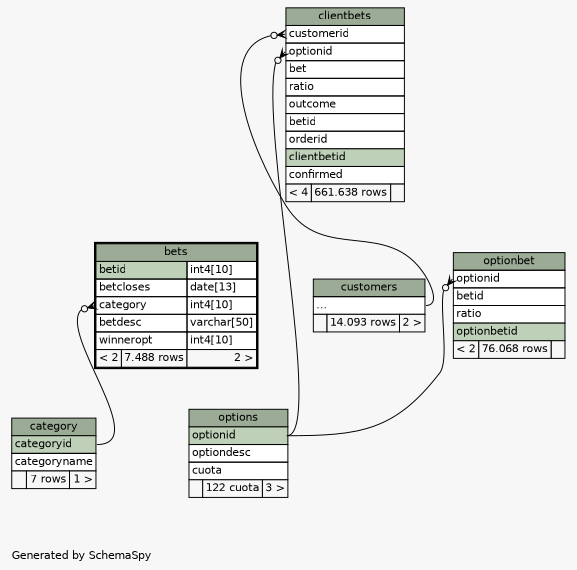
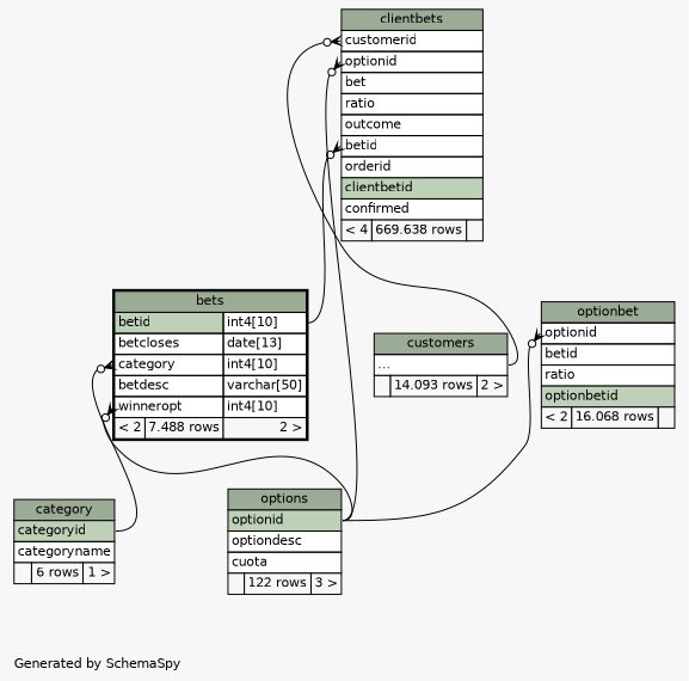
  digraph {
    bgcolor="#f7f7f7"
    fontname=Helvetica
    fontsize=11
    label="\nGenerated by SchemaSpy"
    labeljust=l
    nodesep=0.18
    rankdir=TB
    ranksep=0.46
    node [fontname=Helvetica fontsize=11 shape=plaintext]
    edge [arrowhead=none arrowsize=0.8 arrowtail=crowodot dir=back headport="optionid:e" tailport="optionid:w"]
    n1 [label=<     <TABLE BORDER="2" CELLBORDER="1" CELLSPACING="0" BGCOLOR="#ffffff">       <TR><TD COLSPAN="3" BGCOLOR="#9bab96" ALIGN="CENTER">bets</TD></TR>       <TR><TD PORT="betid" COLSPAN="2" BGCOLOR="#bed1b8" ALIGN="LEFT">betid</TD><TD PORT="betid.type" ALIGN="LEFT">int4[10]</TD></TR>       <TR><TD PORT="betcloses" COLSPAN="2" ALIGN="LEFT">betcloses</TD><TD PORT="betcloses.type" ALIGN="LEFT">date[13]</TD></TR>       <TR><TD PORT="category" COLSPAN="2" ALIGN="LEFT">category</TD><TD PORT="category.type" ALIGN="LEFT">int4[10]</TD></TR>       <TR><TD PORT="betdesc" COLSPAN="2" ALIGN="LEFT">betdesc</TD><TD PORT="betdesc.type" ALIGN="LEFT">varchar[50]</TD></TR>       <TR><TD PORT="winneropt" COLSPAN="2" ALIGN="LEFT">winneropt</TD><TD PORT="winneropt.type" ALIGN="LEFT">int4[10]</TD></TR>       <TR><TD ALIGN="LEFT" BGCOLOR="#f7f7f7">&lt; 2</TD><TD ALIGN="RIGHT" BGCOLOR="#f7f7f7">7.488 rows</TD><TD ALIGN="RIGHT" BGCOLOR="#f7f7f7">2 &gt;</TD></TR>     </TABLE>>]
-   n2 [label=<     <TABLE BORDER="0" CELLBORDER="1" CELLSPACING="0" BGCOLOR="#ffffff">       <TR><TD COLSPAN="3" BGCOLOR="#9bab96" ALIGN="CENTER">category</TD></TR>       <TR><TD PORT="categoryid" COLSPAN="3" BGCOLOR="#bed1b8" ALIGN="LEFT">categoryid</TD></TR>       <TR><TD PORT="categoryname" COLSPAN="3" ALIGN="LEFT">categoryname</TD></TR>       <TR><TD ALIGN="LEFT" BGCOLOR="#f7f7f7">  </TD><TD ALIGN="RIGHT" BGCOLOR="#f7f7f7">7 rows</TD><TD ALIGN="RIGHT" BGCOLOR="#f7f7f7">1 &gt;</TD></TR>     </TABLE>>]
-   n3 [label=<     <TABLE BORDER="0" CELLBORDER="1" CELLSPACING="0" BGCOLOR="#ffffff">       <TR><TD COLSPAN="3" BGCOLOR="#9bab96" ALIGN="CENTER">options</TD></TR>       <TR><TD PORT="optionid" COLSPAN="3" BGCOLOR="#bed1b8" ALIGN="LEFT">optionid</TD></TR>       <TR><TD PORT="optiondesc" COLSPAN="3" ALIGN="LEFT">optiondesc</TD></TR>       <TR><TD PORT="cuota" COLSPAN="3" ALIGN="LEFT">cuota</TD></TR>       <TR><TD ALIGN="LEFT" BGCOLOR="#f7f7f7">  </TD><TD ALIGN="RIGHT" BGCOLOR="#f7f7f7">122 cuota</TD><TD ALIGN="RIGHT" BGCOLOR="#f7f7f7">3 &gt;</TD></TR>     </TABLE>>]
-   n4 [label=<     <TABLE BORDER="0" CELLBORDER="1" CELLSPACING="0" BGCOLOR="#ffffff">       <TR><TD COLSPAN="3" BGCOLOR="#9bab96" ALIGN="CENTER">clientbets</TD></TR>       <TR><TD PORT="customerid" COLSPAN="3" ALIGN="LEFT">customerid</TD></TR>       <TR><TD PORT="optionid" COLSPAN="3" ALIGN="LEFT">optionid</TD></TR>       <TR><TD PORT="bet" COLSPAN="3" ALIGN="LEFT">bet</TD></TR>       <TR><TD PORT="ratio" COLSPAN="3" ALIGN="LEFT">ratio</TD></TR>       <TR><TD PORT="outcome" COLSPAN="3" ALIGN="LEFT">outcome</TD></TR>       <TR><TD PORT="betid" COLSPAN="3" ALIGN="LEFT">betid</TD></TR>       <TR><TD PORT="orderid" COLSPAN="3" ALIGN="LEFT">orderid</TD></TR>       <TR><TD PORT="clientbetid" COLSPAN="3" BGCOLOR="#bed1b8" ALIGN="LEFT">clientbetid</TD></TR>       <TR><TD PORT="confirmed" COLSPAN="3" ALIGN="LEFT">confirmed</TD></TR>       <TR><TD ALIGN="LEFT" BGCOLOR="#f7f7f7">&lt; 4</TD><TD ALIGN="RIGHT" BGCOLOR="#f7f7f7">661.638 rows</TD><TD ALIGN="RIGHT" BGCOLOR="#f7f7f7">  </TD></TR>     </TABLE>>]
+   n2 [label=<     <TABLE BORDER="0" CELLBORDER="1" CELLSPACING="0" BGCOLOR="#ffffff">       <TR><TD COLSPAN="3" BGCOLOR="#9bab96" ALIGN="CENTER">category</TD></TR>       <TR><TD PORT="categoryid" COLSPAN="3" BGCOLOR="#bed1b8" ALIGN="LEFT">categoryid</TD></TR>       <TR><TD PORT="categoryname" COLSPAN="3" ALIGN="LEFT">categoryname</TD></TR>       <TR><TD ALIGN="LEFT" BGCOLOR="#f7f7f7">  </TD><TD ALIGN="RIGHT" BGCOLOR="#f7f7f7">6 rows</TD><TD ALIGN="RIGHT" BGCOLOR="#f7f7f7">1 &gt;</TD></TR>     </TABLE>>]
+   n3 [label=<     <TABLE BORDER="0" CELLBORDER="1" CELLSPACING="0" BGCOLOR="#ffffff">       <TR><TD COLSPAN="3" BGCOLOR="#9bab96" ALIGN="CENTER">options</TD></TR>       <TR><TD PORT="optionid" COLSPAN="3" BGCOLOR="#bed1b8" ALIGN="LEFT">optionid</TD></TR>       <TR><TD PORT="optiondesc" COLSPAN="3" ALIGN="LEFT">optiondesc</TD></TR>       <TR><TD PORT="cuota" COLSPAN="3" ALIGN="LEFT">cuota</TD></TR>       <TR><TD ALIGN="LEFT" BGCOLOR="#f7f7f7">  </TD><TD ALIGN="RIGHT" BGCOLOR="#f7f7f7">122 rows</TD><TD ALIGN="RIGHT" BGCOLOR="#f7f7f7">3 &gt;</TD></TR>     </TABLE>>]
+   n4 [label=<     <TABLE BORDER="0" CELLBORDER="1" CELLSPACING="0" BGCOLOR="#ffffff">       <TR><TD COLSPAN="3" BGCOLOR="#9bab96" ALIGN="CENTER">clientbets</TD></TR>       <TR><TD PORT="customerid" COLSPAN="3" ALIGN="LEFT">customerid</TD></TR>       <TR><TD PORT="optionid" COLSPAN="3" ALIGN="LEFT">optionid</TD></TR>       <TR><TD PORT="bet" COLSPAN="3" ALIGN="LEFT">bet</TD></TR>       <TR><TD PORT="ratio" COLSPAN="3" ALIGN="LEFT">ratio</TD></TR>       <TR><TD PORT="outcome" COLSPAN="3" ALIGN="LEFT">outcome</TD></TR>       <TR><TD PORT="betid" COLSPAN="3" ALIGN="LEFT">betid</TD></TR>       <TR><TD PORT="orderid" COLSPAN="3" ALIGN="LEFT">orderid</TD></TR>       <TR><TD PORT="clientbetid" COLSPAN="3" BGCOLOR="#bed1b8" ALIGN="LEFT">clientbetid</TD></TR>       <TR><TD PORT="confirmed" COLSPAN="3" ALIGN="LEFT">confirmed</TD></TR>       <TR><TD ALIGN="LEFT" BGCOLOR="#f7f7f7">&lt; 4</TD><TD ALIGN="RIGHT" BGCOLOR="#f7f7f7">669.638 rows</TD><TD ALIGN="RIGHT" BGCOLOR="#f7f7f7">  </TD></TR>     </TABLE>>]
    n5 [label=<     <TABLE BORDER="0" CELLBORDER="1" CELLSPACING="0" BGCOLOR="#ffffff">       <TR><TD COLSPAN="3" BGCOLOR="#9bab96" ALIGN="CENTER">customers</TD></TR>       <TR><TD PORT="elipses" COLSPAN="3" ALIGN="LEFT">...</TD></TR>       <TR><TD ALIGN="LEFT" BGCOLOR="#f7f7f7">  </TD><TD ALIGN="RIGHT" BGCOLOR="#f7f7f7">14.093 rows</TD><TD ALIGN="RIGHT" BGCOLOR="#f7f7f7">2 &gt;</TD></TR>     </TABLE>>]
-   n6 [label=<     <TABLE BORDER="0" CELLBORDER="1" CELLSPACING="0" BGCOLOR="#ffffff">       <TR><TD COLSPAN="3" BGCOLOR="#9bab96" ALIGN="CENTER">optionbet</TD></TR>       <TR><TD PORT="optionid" COLSPAN="3" ALIGN="LEFT">optionid</TD></TR>       <TR><TD PORT="betid" COLSPAN="3" ALIGN="LEFT">betid</TD></TR>       <TR><TD PORT="ratio" COLSPAN="3" ALIGN="LEFT">ratio</TD></TR>       <TR><TD PORT="optionbetid" COLSPAN="3" BGCOLOR="#bed1b8" ALIGN="LEFT">optionbetid</TD></TR>       <TR><TD ALIGN="LEFT" BGCOLOR="#f7f7f7">&lt; 2</TD><TD ALIGN="RIGHT" BGCOLOR="#f7f7f7">76.068 rows</TD><TD ALIGN="RIGHT" BGCOLOR="#f7f7f7">  </TD></TR>     </TABLE>>]
+   n6 [label=<     <TABLE BORDER="0" CELLBORDER="1" CELLSPACING="0" BGCOLOR="#ffffff">       <TR><TD COLSPAN="3" BGCOLOR="#9bab96" ALIGN="CENTER">optionbet</TD></TR>       <TR><TD PORT="optionid" COLSPAN="3" ALIGN="LEFT">optionid</TD></TR>       <TR><TD PORT="betid" COLSPAN="3" ALIGN="LEFT">betid</TD></TR>       <TR><TD PORT="ratio" COLSPAN="3" ALIGN="LEFT">ratio</TD></TR>       <TR><TD PORT="optionbetid" COLSPAN="3" BGCOLOR="#bed1b8" ALIGN="LEFT">optionbetid</TD></TR>       <TR><TD ALIGN="LEFT" BGCOLOR="#f7f7f7">&lt; 2</TD><TD ALIGN="RIGHT" BGCOLOR="#f7f7f7">16.068 rows</TD><TD ALIGN="RIGHT" BGCOLOR="#f7f7f7">  </TD></TR>     </TABLE>>]
    n1 -> n2 [headport="categoryid:e" tailport="category:w"]
+   n1 -> n3 [tailport="winneropt:w"]
+   n4 -> n1 [headport="betid.type:e" tailport="betid:w"]
    n4 -> n3
    n4 -> n5 [headport="elipses:e" tailport="customerid:w"]
    n6 -> n3
  }
